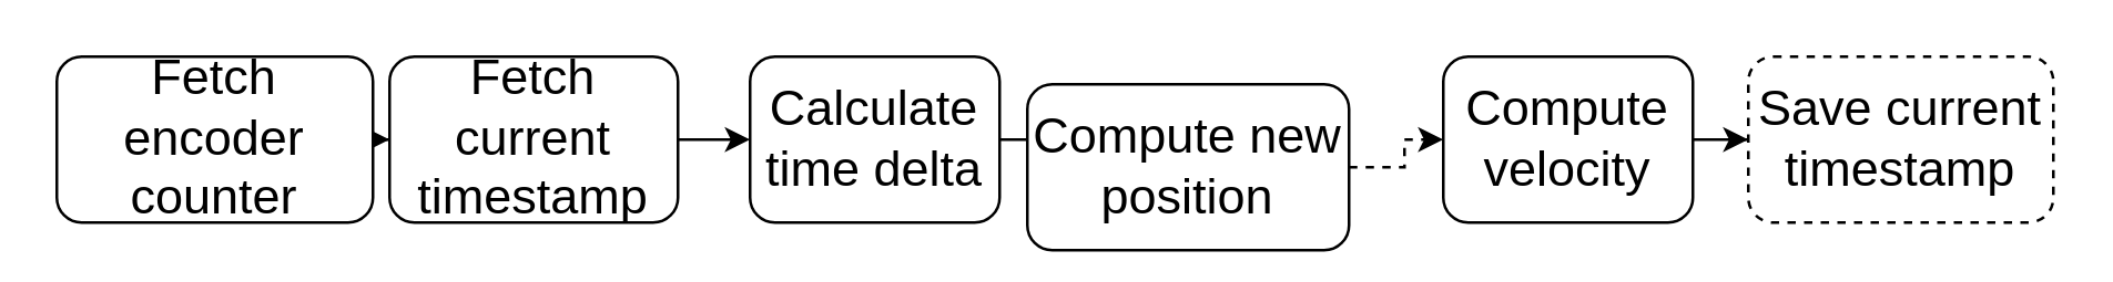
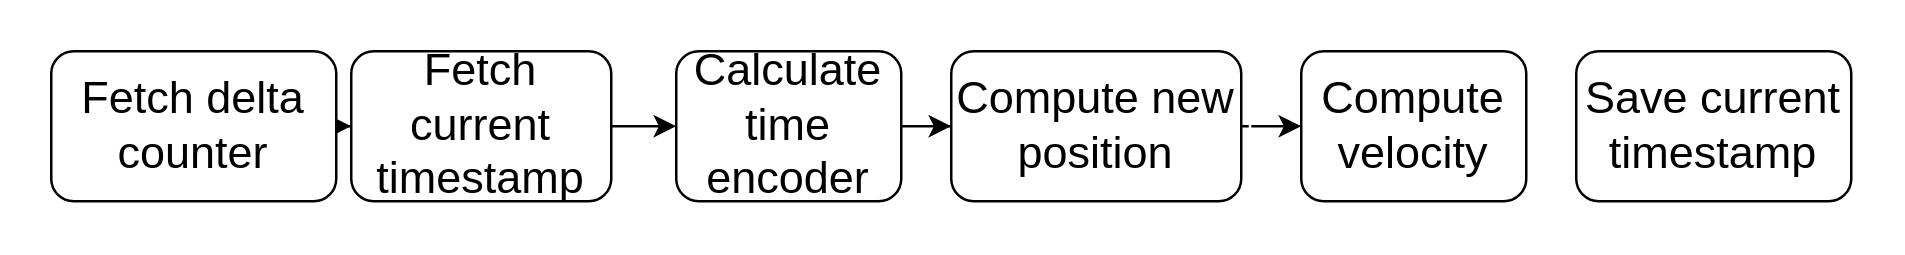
  <mxCell id="0" />
  <mxCell id="1" parent="0" />
  <mxCell id="2" style="edgeStyle=orthogonalEdgeStyle;rounded=0;orthogonalLoop=1;jettySize=auto;html=1;fontSize=18;" edge="1" parent="1" source="3" target="5"><mxGeometry relative="1" as="geometry" /></mxCell>
- <mxCell id="3" value="Fetch encoder counter" style="rounded=1;whiteSpace=wrap;html=1;fontSize=18;" vertex="1" parent="1"><mxGeometry x="20" y="20" width="114" height="60" as="geometry" /></mxCell>
+ <mxCell id="3" value="Fetch delta counter" style="rounded=1;whiteSpace=wrap;html=1;fontSize=18;" vertex="1" parent="1"><mxGeometry x="20" y="20" width="114" height="60" as="geometry" /></mxCell>
  <mxCell id="4" style="edgeStyle=orthogonalEdgeStyle;rounded=0;orthogonalLoop=1;jettySize=auto;html=1;fontSize=18;" edge="1" parent="1" source="5" target="7"><mxGeometry relative="1" as="geometry" /></mxCell>
  <mxCell id="5" value="&lt;div style=&quot;font-size: 18px;&quot;&gt;Fetch current timestamp&lt;br style=&quot;font-size: 18px;&quot;&gt;&lt;/div&gt;" style="rounded=1;whiteSpace=wrap;html=1;fontSize=18;" vertex="1" parent="1"><mxGeometry x="140" y="20" width="104" height="60" as="geometry" /></mxCell>
  <mxCell id="6" style="edgeStyle=orthogonalEdgeStyle;rounded=0;orthogonalLoop=1;jettySize=auto;html=1;fontSize=18;" edge="1" parent="1" source="7" target="9"><mxGeometry relative="1" as="geometry" /></mxCell>
- <mxCell id="7" value="Calculate time delta" style="rounded=1;whiteSpace=wrap;html=1;fontSize=18;" vertex="1" parent="1"><mxGeometry x="270" y="20" width="90" height="60" as="geometry" /></mxCell>
+ <mxCell id="7" value="Calculate time encoder" style="rounded=1;whiteSpace=wrap;html=1;fontSize=18;" vertex="1" parent="1"><mxGeometry x="270" y="20" width="90" height="60" as="geometry" /></mxCell>
  <mxCell id="8" style="edgeStyle=orthogonalEdgeStyle;rounded=0;orthogonalLoop=1;jettySize=auto;html=1;fontSize=18;dashed=1;" edge="1" parent="1" source="9" target="11"><mxGeometry relative="1" as="geometry" /></mxCell>
- <mxCell id="9" value="Compute new position" style="rounded=1;whiteSpace=wrap;html=1;fontSize=18;" vertex="1" parent="1"><mxGeometry x="370" y="30" width="116" height="60" as="geometry" /></mxCell>
- <mxCell id="10" style="edgeStyle=orthogonalEdgeStyle;rounded=0;orthogonalLoop=1;jettySize=auto;html=1;fontSize=18;" edge="1" parent="1" source="11" target="12"><mxGeometry relative="1" as="geometry" /></mxCell>
+ <mxCell id="9" value="Compute new position" style="rounded=1;whiteSpace=wrap;html=1;fontSize=18;" vertex="1" parent="1"><mxGeometry x="380" y="20" width="116" height="60" as="geometry" /></mxCell>
  <mxCell id="11" value="Compute velocity" style="rounded=1;whiteSpace=wrap;html=1;fontSize=18;" vertex="1" parent="1"><mxGeometry x="520" y="20" width="90" height="60" as="geometry" /></mxCell>
- <mxCell id="12" value="Save current timestamp" style="rounded=1;whiteSpace=wrap;html=1;fontSize=18;dashed=1;" vertex="1" parent="1"><mxGeometry x="630" y="20" width="110" height="60" as="geometry" /></mxCell>
+ <mxCell id="12" value="Save current timestamp" style="rounded=1;whiteSpace=wrap;html=1;fontSize=18;" vertex="1" parent="1"><mxGeometry x="630" y="20" width="110" height="60" as="geometry" /></mxCell>
